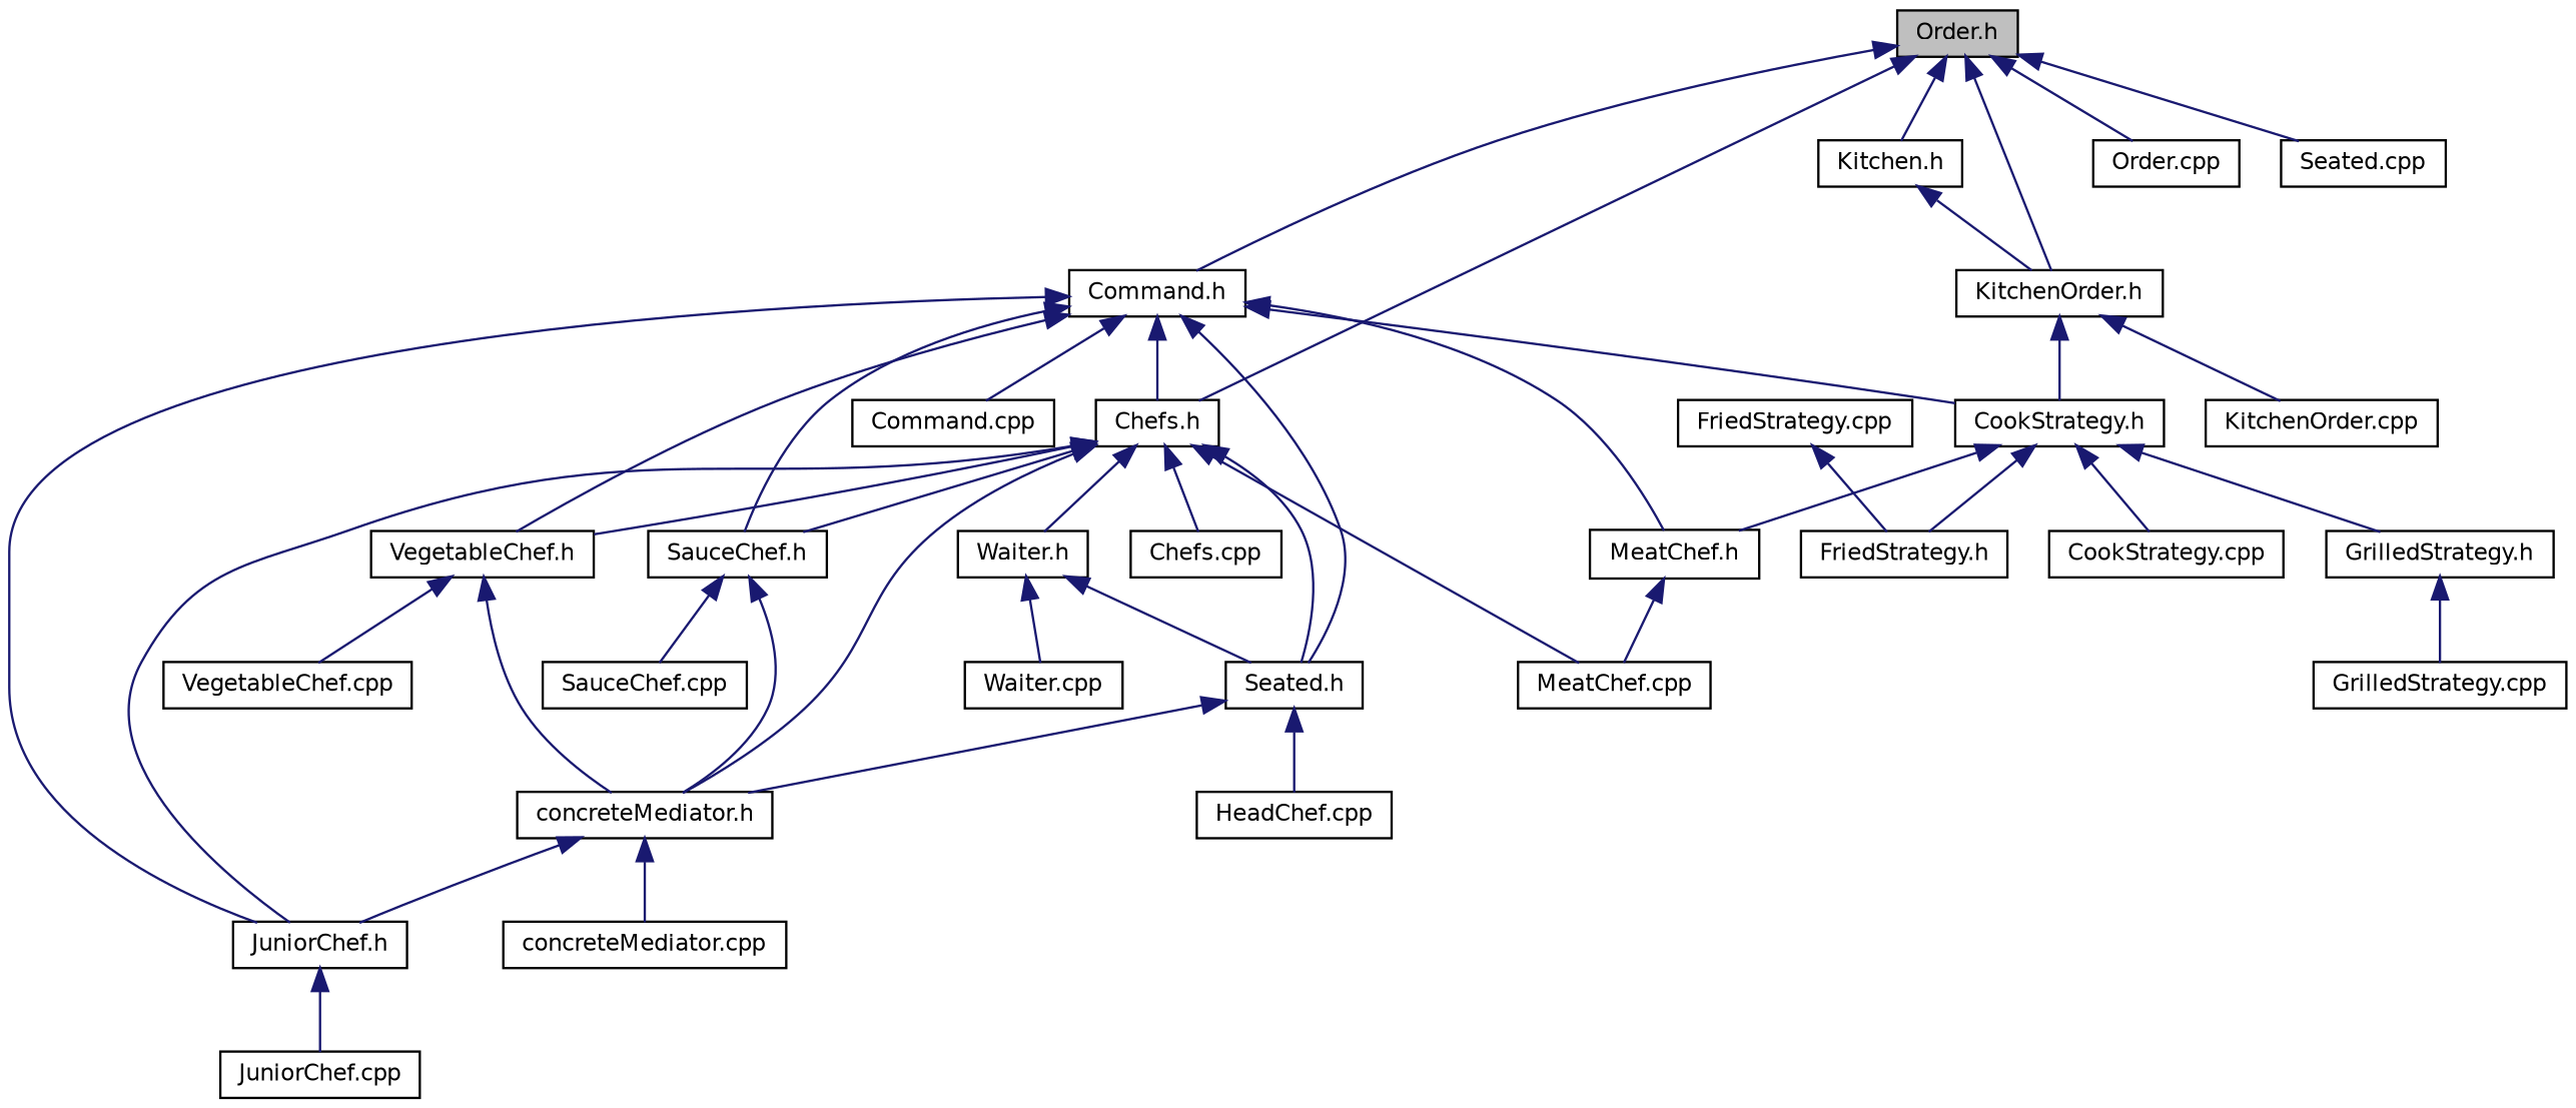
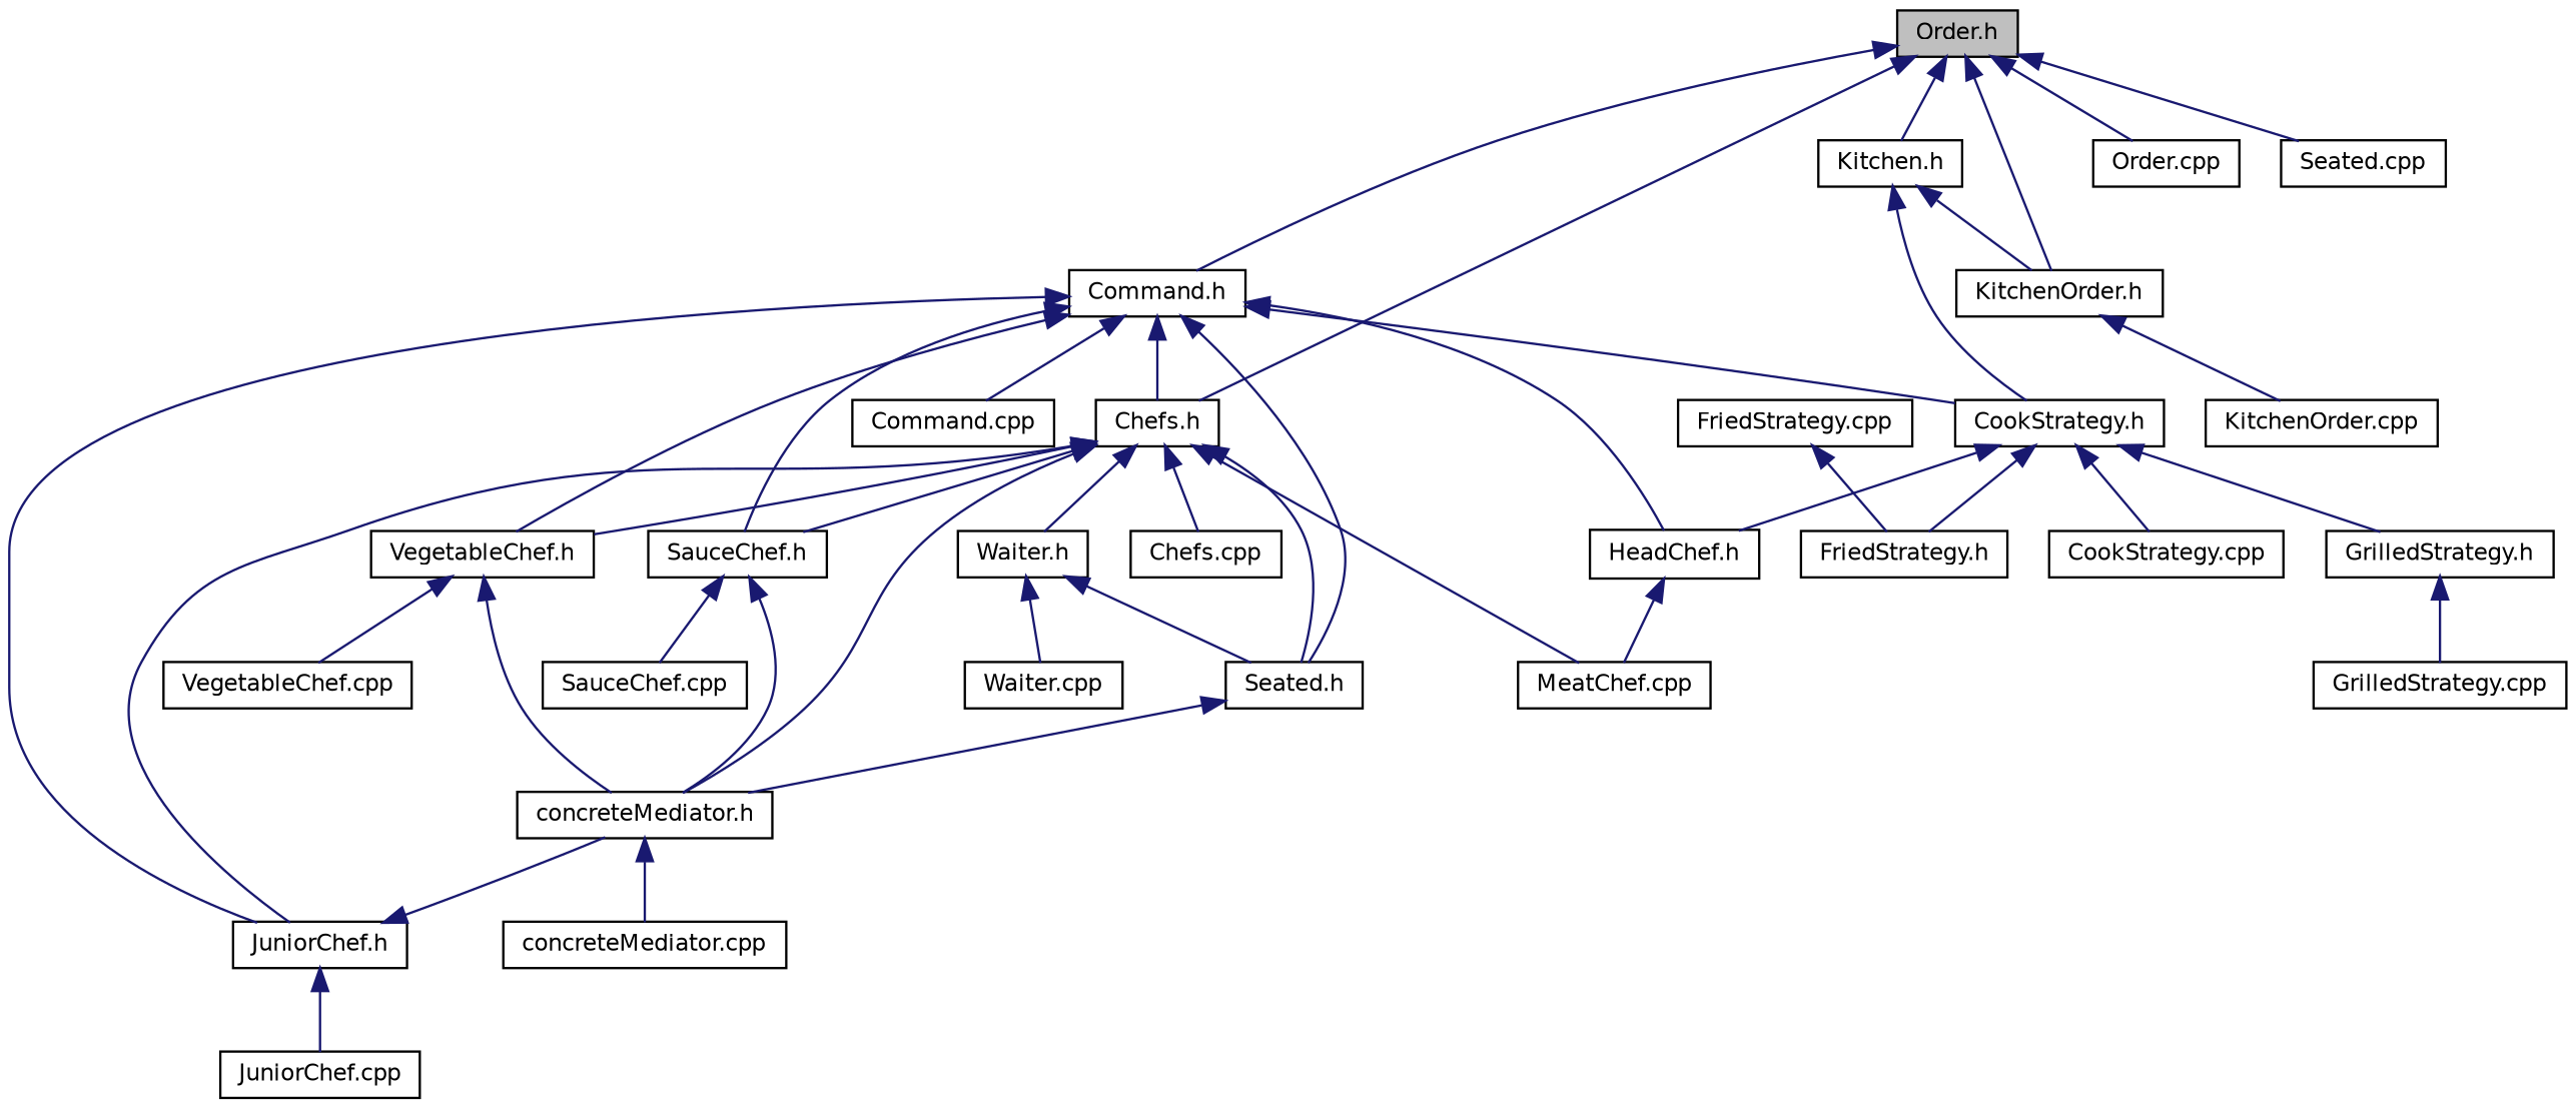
  digraph {
    node [color=black fillcolor=white fontname=Helvetica fontsize=10 shape=record style=filled]
    edge [color=midnightblue dir=back fontname=Helvetica fontsize=10 labelfontname=Helvetica labelfontsize=10 style=solid]
    n1 [fillcolor=grey75 fontcolor=black height=0.2 label="Order.h" width=0.4]
    n2 [height=0.2 label="Chefs.h" width=0.4]
    n3 [height=0.2 label="Command.h" width=0.4]
    n4 [height=0.2 label="KitchenOrder.h" width=0.4]
    n5 [height=0.2 label="Kitchen.h" width=0.4]
    n6 [height=0.2 label="Order.cpp" width=0.4]
    n7 [height=0.2 label="Seated.cpp" width=0.4]
    n8 [height=0.2 label="Chefs.cpp" width=0.4]
    n9 [height=0.2 label="concreteMediator.h" width=0.4]
    n10 [height=0.2 label="Seated.h" width=0.4]
    n11 [height=0.2 label="JuniorChef.h" width=0.4]
    n12 [height=0.2 label="SauceChef.h" width=0.4]
    n13 [height=0.2 label="VegetableChef.h" width=0.4]
    n14 [height=0.2 label="Waiter.h" width=0.4]
    n15 [height=0.2 label="MeatChef.cpp" width=0.4]
-   n16 [height=0.2 label="MeatChef.h" width=0.4]
+   n16 [height=0.2 label="HeadChef.h" width=0.4]
    n17 [height=0.2 label="Command.cpp" width=0.4]
    n18 [height=0.2 label="CookStrategy.h" width=0.4]
    n19 [height=0.2 label="KitchenOrder.cpp" width=0.4]
    n20 [height=0.2 label="concreteMediator.cpp" width=0.4]
-   n21 [height=0.2 label="HeadChef.cpp" width=0.4]
    n22 [height=0.2 label="JuniorChef.cpp" width=0.4]
    n23 [height=0.2 label="SauceChef.cpp" width=0.4]
    n24 [height=0.2 label="VegetableChef.cpp" width=0.4]
    n25 [height=0.2 label="Waiter.cpp" width=0.4]
    n26 [height=0.2 label="CookStrategy.cpp" width=0.4]
    n27 [height=0.2 label="FriedStrategy.h" width=0.4]
    n28 [height=0.2 label="GrilledStrategy.h" width=0.4]
    n29 [height=0.2 label="GrilledStrategy.cpp" width=0.4]
    n30 [height=0.2 label="FriedStrategy.cpp" width=0.4]
    n1 -> n2
    n1 -> n3
    n1 -> n4
    n1 -> n5
    n1 -> n6
    n1 -> n7
    n2 -> n8
    n2 -> n9
    n2 -> n10
    n2 -> n11
    n2 -> n12
    n2 -> n13
    n2 -> n14
    n2 -> n15
    n3 -> n2
    n3 -> n10
    n3 -> n11
    n3 -> n12
    n3 -> n13
    n3 -> n16
    n3 -> n17
    n3 -> n18
-   n4 -> n18
+   n5 -> n18
    n4 -> n19
    n5 -> n4
    n9 -> n20
    n10 -> n9
-   n10 -> n21
-   n9 -> n11
+   n11 -> n9
    n11 -> n22
    n12 -> n9
    n12 -> n23
    n13 -> n9
    n13 -> n24
    n14 -> n10
    n14 -> n25
    n16 -> n15
    n18 -> n16
    n18 -> n26
    n18 -> n27
    n18 -> n28
    n28 -> n29
    n30 -> n27
  }
